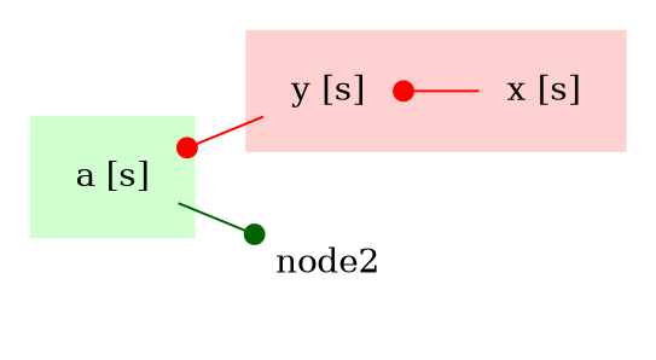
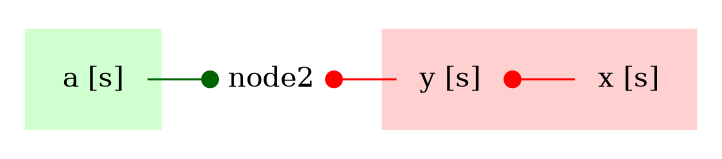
  digraph {
    rankdir=LR
    node [shape=none]
    edge [arrowhead=none arrowtail=dot color=red dir=both]
    n1 [label="a [s]"]
    n2 [label="x [s]"]
    n3 [label="y [s]"]
    node2 [fixedsize=true height=1.0]
    subgraph cluster_1 {
      bgcolor="#d0FFd0"
      color=white
      shape=plaintext
      n1
    }
    subgraph cluster_2 {
      bgcolor="#FFd0d0"
      color=white
      shape=plaintext
      n2
      n3
    }
    n1 -> node2 [arrowhead=dot arrowtail=none color=darkgreen]
    n3 -> n2
-   n1 -> n3
+   node2 -> n3
  }
